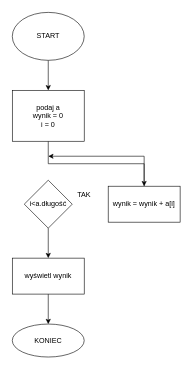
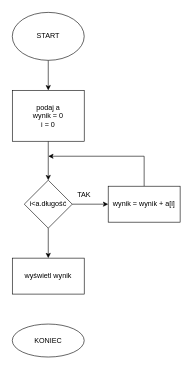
  <mxCell id="0" />
  <mxCell id="1" parent="0" />
  <mxCell id="2" style="edgeStyle=orthogonalEdgeStyle;rounded=0;orthogonalLoop=1;jettySize=auto;html=1;exitX=0.5;exitY=1;exitDx=0;exitDy=0;entryX=0.5;entryY=0;entryDx=0;entryDy=0;" edge="1" parent="1" source="3" target="5"><mxGeometry relative="1" as="geometry" /></mxCell>
  <mxCell id="3" value="START" style="ellipse;whiteSpace=wrap;html=1;" vertex="1" parent="1"><mxGeometry x="20" y="20" width="120" height="80" as="geometry" /></mxCell>
- <mxCell id="4" style="edgeStyle=orthogonalEdgeStyle;rounded=0;orthogonalLoop=1;jettySize=auto;html=1;exitX=0.5;exitY=1;exitDx=0;exitDy=0;" edge="1" parent="1" source="5" target="13"><mxGeometry relative="1" as="geometry" /></mxCell>
+ <mxCell id="4" style="edgeStyle=orthogonalEdgeStyle;rounded=0;orthogonalLoop=1;jettySize=auto;html=1;exitX=0.5;exitY=1;exitDx=0;exitDy=0;entryX=0.5;entryY=0;entryDx=0;entryDy=0;" edge="1" parent="1" source="5" target="8"><mxGeometry relative="1" as="geometry" /></mxCell>
  <mxCell id="5" value="podaj a&lt;br&gt;wynik = 0&lt;br&gt;i = 0" style="rounded=0;whiteSpace=wrap;html=1;" vertex="1" parent="1"><mxGeometry x="20" y="150" width="120" height="85" as="geometry" /></mxCell>
  <mxCell id="6" style="edgeStyle=orthogonalEdgeStyle;rounded=0;orthogonalLoop=1;jettySize=auto;html=1;exitX=0.5;exitY=1;exitDx=0;exitDy=0;entryX=0.5;entryY=0;entryDx=0;entryDy=0;" edge="1" parent="1" source="8" target="11"><mxGeometry relative="1" as="geometry" /></mxCell>
+ <mxCell id="7" style="edgeStyle=orthogonalEdgeStyle;rounded=0;orthogonalLoop=1;jettySize=auto;html=1;exitX=1;exitY=0.5;exitDx=0;exitDy=0;entryX=0;entryY=0.5;entryDx=0;entryDy=0;" edge="1" parent="1" source="8" target="13"><mxGeometry relative="1" as="geometry" /></mxCell>
  <mxCell id="8" value="i&amp;lt;a.długość" style="rhombus;whiteSpace=wrap;html=1;" vertex="1" parent="1"><mxGeometry x="40" y="300" width="80" height="80" as="geometry" /></mxCell>
  <mxCell id="9" value="KONIEC" style="ellipse;whiteSpace=wrap;html=1;" vertex="1" parent="1"><mxGeometry x="20" y="540" width="120" height="55" as="geometry" /></mxCell>
- <mxCell id="10" style="edgeStyle=orthogonalEdgeStyle;rounded=0;orthogonalLoop=1;jettySize=auto;html=1;exitX=0.5;exitY=1;exitDx=0;exitDy=0;entryX=0.5;entryY=0;entryDx=0;entryDy=0;" edge="1" parent="1" source="11" target="9"><mxGeometry relative="1" as="geometry" /></mxCell>
  <mxCell id="11" value="wyświetl wynik" style="rounded=0;whiteSpace=wrap;html=1;" vertex="1" parent="1"><mxGeometry x="20" y="430" width="120" height="60" as="geometry" /></mxCell>
  <mxCell id="12" style="edgeStyle=orthogonalEdgeStyle;rounded=0;orthogonalLoop=1;jettySize=auto;html=1;exitX=0.5;exitY=0;exitDx=0;exitDy=0;" edge="1" parent="1" source="13"><mxGeometry relative="1" as="geometry"><mxPoint x="80" y="260" as="targetPoint" /><Array as="points"><mxPoint x="240" y="260" /><mxPoint x="80" y="260" /></Array></mxGeometry></mxCell>
  <mxCell id="13" value="wynik = wynik + a[i]" style="rounded=0;whiteSpace=wrap;html=1;" vertex="1" parent="1"><mxGeometry x="180" y="310" width="120" height="60" as="geometry" /></mxCell>
  <mxCell id="14" value="TAK" style="text;html=1;strokeColor=none;fillColor=none;align=center;verticalAlign=middle;whiteSpace=wrap;rounded=0;" vertex="1" parent="1"><mxGeometry x="110" y="310" width="60" height="30" as="geometry" /></mxCell>
